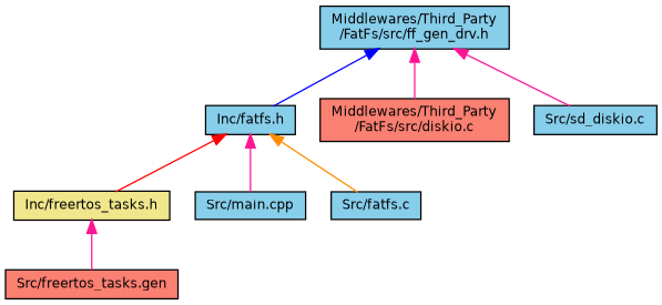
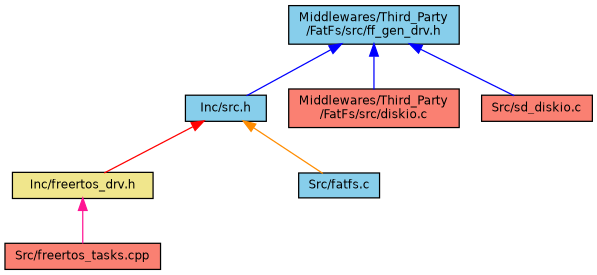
  digraph {
    node [color=black fillcolor=skyblue fontname=Helvetica fontsize=10 shape=record style=filled]
    edge [color=deeppink dir=back fontname=Helvetica fontsize=10 labelfontname=Helvetica labelfontsize=10 style=solid]
    n1 [fontcolor=black height=0.2 label="Middlewares/Third_Party\l/FatFs/src/ff_gen_drv.h" width=0.4]
-   n2 [height=0.2 label="Inc/fatfs.h" width=0.4]
+   n2 [height=0.2 label="Inc/src.h" width=0.4]
    n3 [fillcolor=salmon height=0.2 label="Middlewares/Third_Party\l/FatFs/src/diskio.c" width=0.4]
-   n4 [height=0.2 label="Src/sd_diskio.c" width=0.4]
-   n5 [fillcolor=khaki height=0.2 label="Inc/freertos_tasks.h" width=0.4]
-   n6 [height=0.2 label="Src/main.cpp" width=0.4]
+   n4 [fillcolor=salmon height=0.2 label="Src/sd_diskio.c" width=0.4]
+   n5 [fillcolor=khaki height=0.2 label="Inc/freertos_drv.h" width=0.4]
    n7 [height=0.2 label="Src/fatfs.c" width=0.4]
-   n8 [fillcolor=salmon height=0.2 label="Src/freertos_tasks.gen" width=0.4]
+   n8 [fillcolor=salmon height=0.2 label="Src/freertos_tasks.cpp" width=0.4]
    n1 -> n2 [color=blue]
-   n1 -> n3
-   n1 -> n4
+   n1 -> n3 [color=blue]
+   n1 -> n4 [color=blue]
    n2 -> n5 [color=red]
-   n2 -> n6
    n2 -> n7 [color=darkorange]
    n5 -> n8
  }
